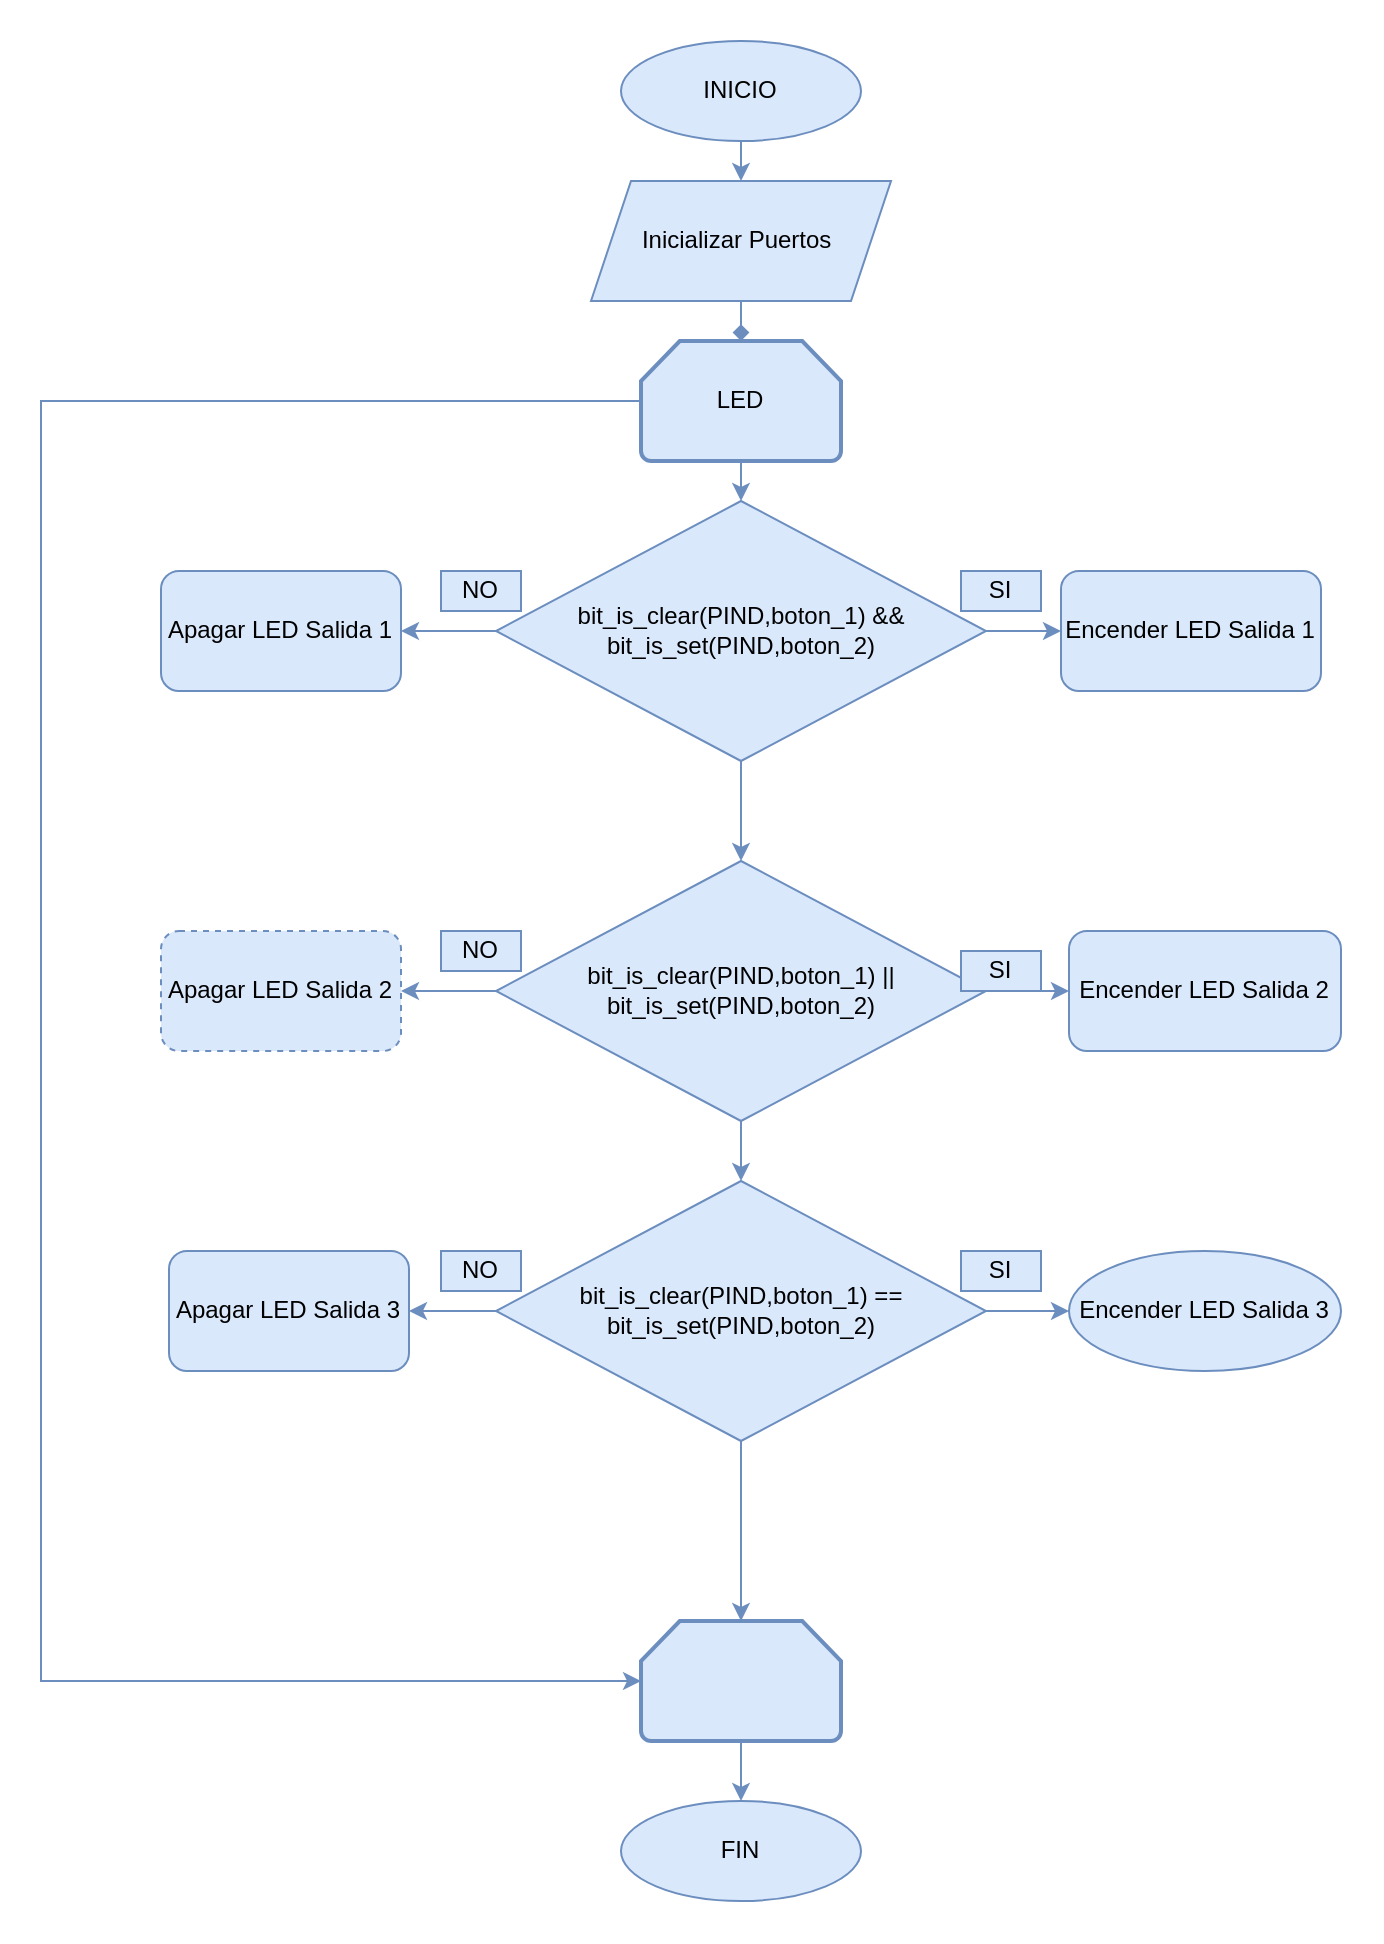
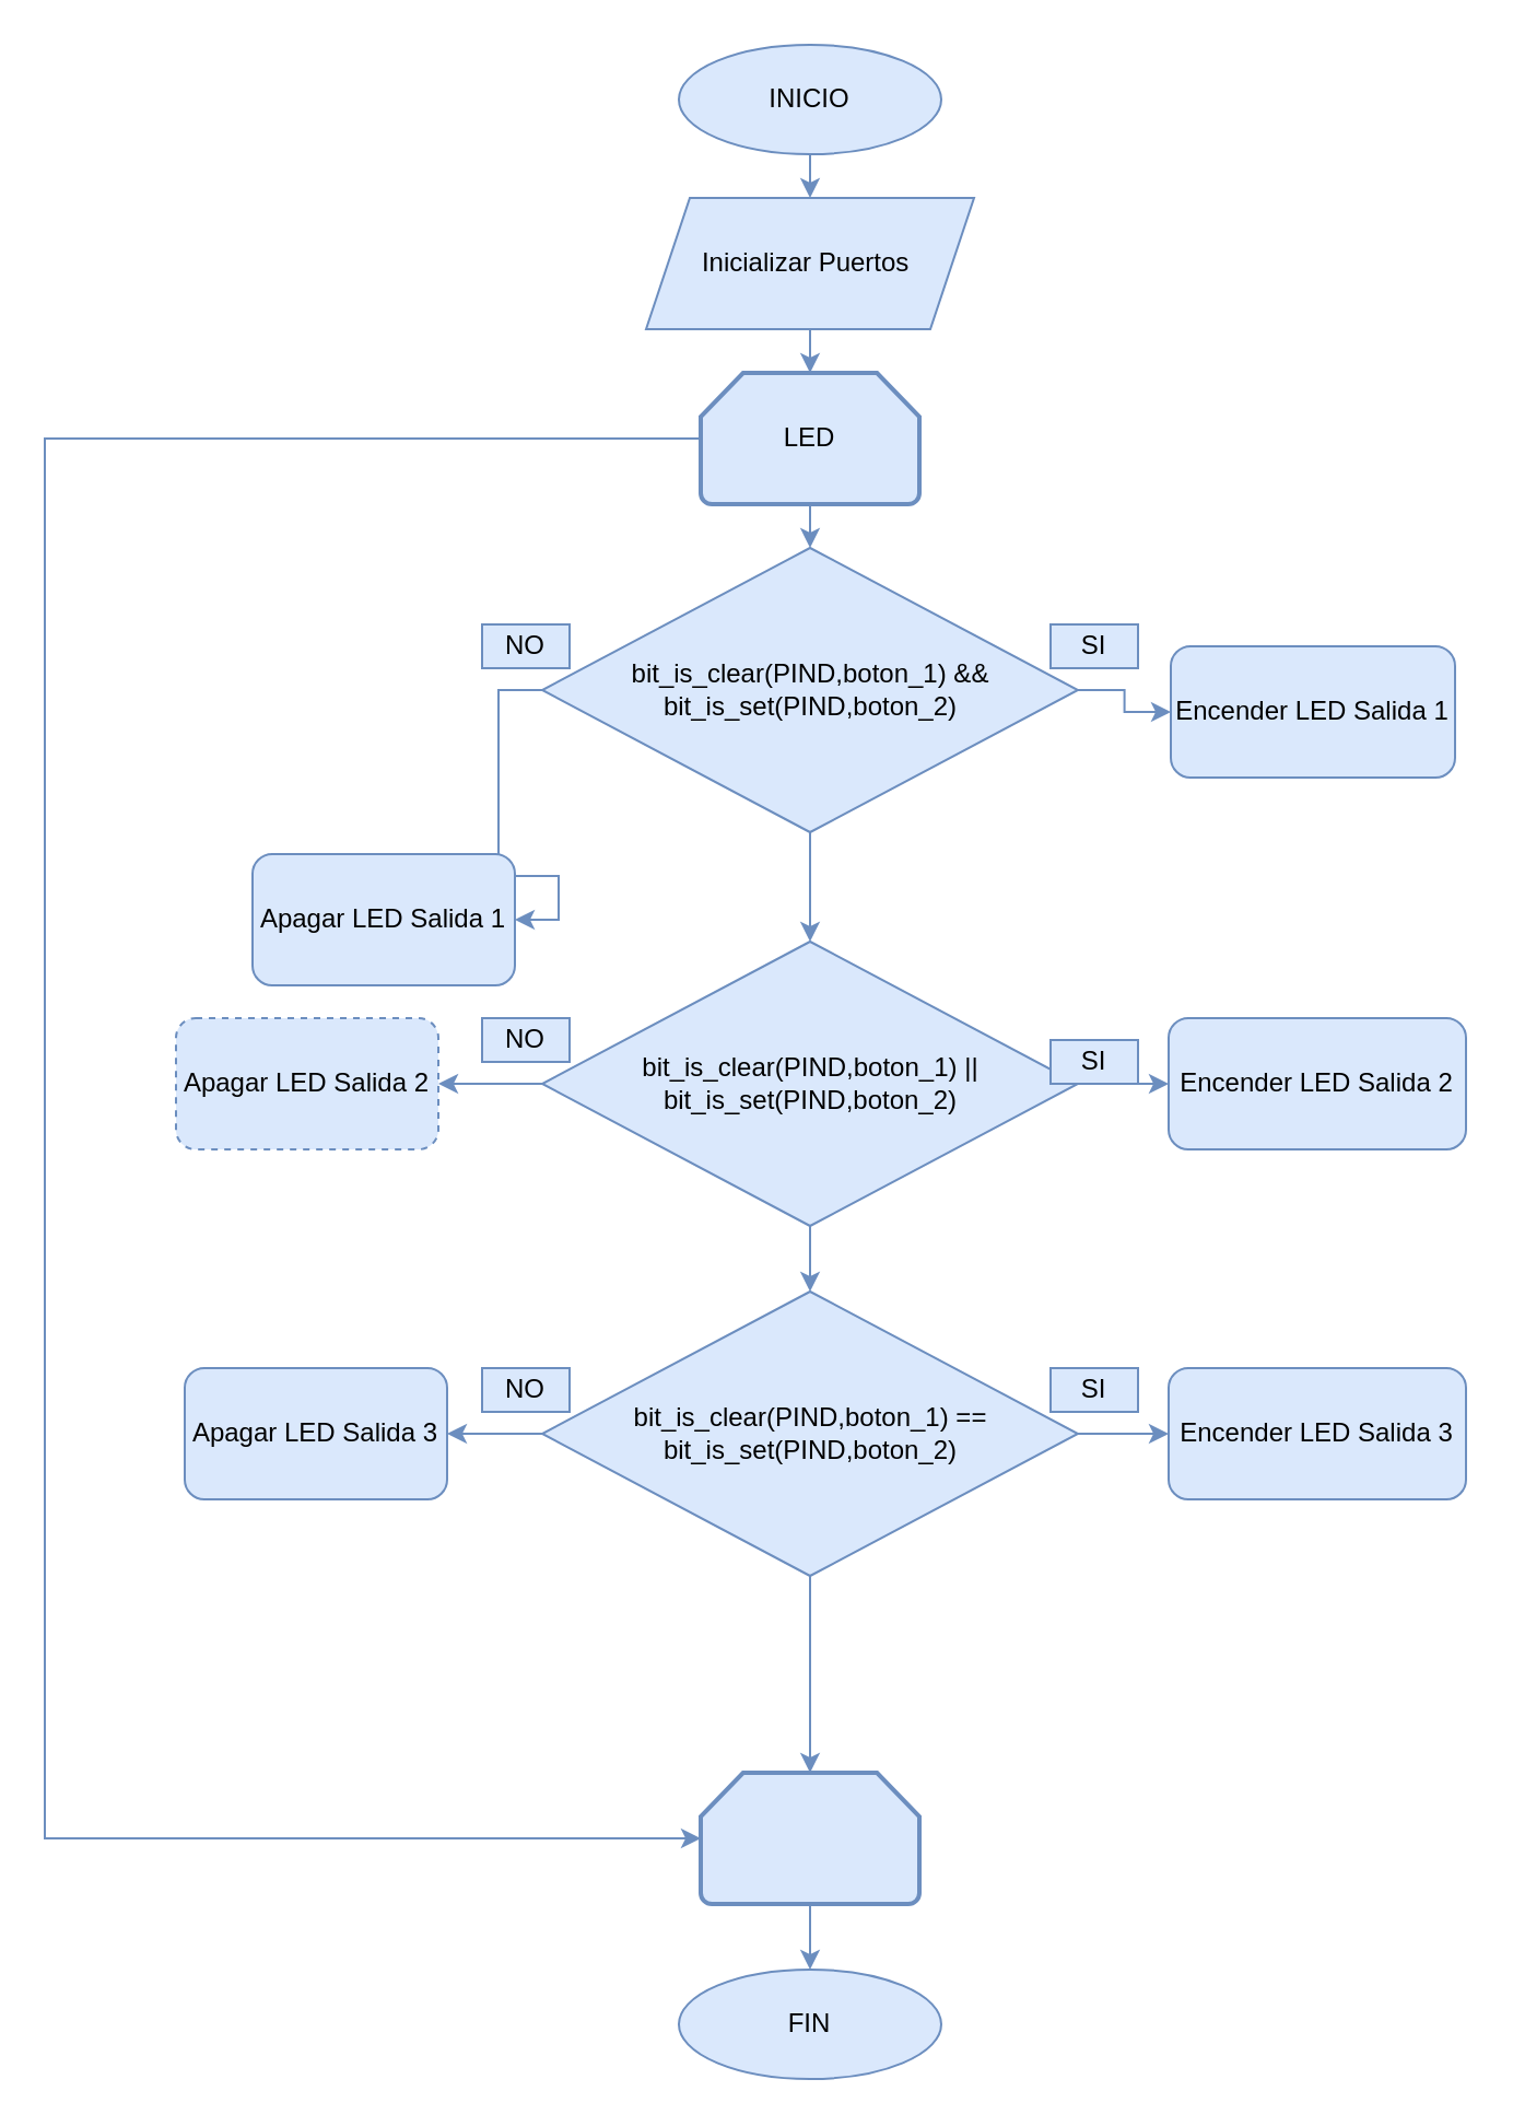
  <mxCell id="0" />
  <mxCell id="1" parent="0" />
  <mxCell id="2" style="edgeStyle=orthogonalEdgeStyle;rounded=0;orthogonalLoop=1;jettySize=auto;html=1;exitX=0.5;exitY=1;exitDx=0;exitDy=0;entryX=0.5;entryY=0;entryDx=0;entryDy=0;fillColor=#dae8fc;strokeColor=#6c8ebf;" parent="1" source="3" target="5" edge="1"><mxGeometry relative="1" as="geometry" /></mxCell>
  <mxCell id="3" value="INICIO" style="ellipse;whiteSpace=wrap;html=1;fillColor=#dae8fc;strokeColor=#6c8ebf;" parent="1" vertex="1"><mxGeometry x="310" y="20" width="120" height="50" as="geometry" /></mxCell>
- <mxCell id="4" style="edgeStyle=orthogonalEdgeStyle;rounded=0;orthogonalLoop=1;jettySize=auto;html=1;exitX=0.5;exitY=1;exitDx=0;exitDy=0;fillColor=#dae8fc;strokeColor=#6c8ebf;endArrow=diamond;" parent="1" source="5" target="8" edge="1"><mxGeometry relative="1" as="geometry" /></mxCell>
+ <mxCell id="4" style="edgeStyle=orthogonalEdgeStyle;rounded=0;orthogonalLoop=1;jettySize=auto;html=1;exitX=0.5;exitY=1;exitDx=0;exitDy=0;fillColor=#dae8fc;strokeColor=#6c8ebf;" parent="1" source="5" target="8" edge="1"><mxGeometry relative="1" as="geometry" /></mxCell>
  <mxCell id="5" value="Inicializar Puertos&amp;nbsp;&lt;br&gt;" style="shape=parallelogram;perimeter=parallelogramPerimeter;whiteSpace=wrap;html=1;fixedSize=1;fillColor=#dae8fc;strokeColor=#6c8ebf;" parent="1" vertex="1"><mxGeometry x="295" y="90" width="150" height="60" as="geometry" /></mxCell>
  <mxCell id="6" style="edgeStyle=orthogonalEdgeStyle;rounded=0;orthogonalLoop=1;jettySize=auto;html=1;exitX=0.5;exitY=1;exitDx=0;exitDy=0;exitPerimeter=0;entryX=0.5;entryY=0;entryDx=0;entryDy=0;fillColor=#dae8fc;strokeColor=#6c8ebf;" parent="1" source="8" edge="1"><mxGeometry relative="1" as="geometry"><mxPoint x="370" y="250" as="targetPoint" /></mxGeometry></mxCell>
  <mxCell id="7" style="edgeStyle=orthogonalEdgeStyle;rounded=0;orthogonalLoop=1;jettySize=auto;html=1;exitX=0;exitY=0.5;exitDx=0;exitDy=0;exitPerimeter=0;entryX=0;entryY=0.5;entryDx=0;entryDy=0;entryPerimeter=0;fillColor=#dae8fc;strokeColor=#6c8ebf;" edge="1" parent="1" source="8" target="10"><mxGeometry relative="1" as="geometry"><Array as="points"><mxPoint x="20" y="200" /><mxPoint x="20" y="840" /></Array></mxGeometry></mxCell>
  <mxCell id="8" value="LED" style="strokeWidth=2;html=1;shape=mxgraph.flowchart.loop_limit;whiteSpace=wrap;fillColor=#dae8fc;strokeColor=#6c8ebf;" parent="1" vertex="1"><mxGeometry x="320" y="170" width="100" height="60" as="geometry" /></mxCell>
  <mxCell id="9" style="edgeStyle=orthogonalEdgeStyle;rounded=0;orthogonalLoop=1;jettySize=auto;html=1;exitX=0.5;exitY=1;exitDx=0;exitDy=0;exitPerimeter=0;entryX=0.5;entryY=0;entryDx=0;entryDy=0;fillColor=#dae8fc;strokeColor=#6c8ebf;" parent="1" source="10" target="11" edge="1"><mxGeometry relative="1" as="geometry" /></mxCell>
  <mxCell id="10" value="" style="strokeWidth=2;html=1;shape=mxgraph.flowchart.loop_limit;whiteSpace=wrap;fillColor=#dae8fc;strokeColor=#6c8ebf;" parent="1" vertex="1"><mxGeometry x="320" y="810" width="100" height="60" as="geometry" /></mxCell>
  <mxCell id="11" value="FIN" style="ellipse;whiteSpace=wrap;html=1;fillColor=#dae8fc;strokeColor=#6c8ebf;" parent="1" vertex="1"><mxGeometry x="310" y="900" width="120" height="50" as="geometry" /></mxCell>
  <mxCell id="12" style="edgeStyle=orthogonalEdgeStyle;rounded=0;orthogonalLoop=1;jettySize=auto;html=1;exitX=1;exitY=0.5;exitDx=0;exitDy=0;entryX=0;entryY=0.5;entryDx=0;entryDy=0;fillColor=#dae8fc;strokeColor=#6c8ebf;" edge="1" parent="1" source="15" target="24"><mxGeometry relative="1" as="geometry" /></mxCell>
  <mxCell id="13" style="edgeStyle=orthogonalEdgeStyle;rounded=0;orthogonalLoop=1;jettySize=auto;html=1;exitX=0;exitY=0.5;exitDx=0;exitDy=0;entryX=1;entryY=0.5;entryDx=0;entryDy=0;fillColor=#dae8fc;strokeColor=#6c8ebf;" edge="1" parent="1" source="15" target="27"><mxGeometry relative="1" as="geometry" /></mxCell>
  <mxCell id="14" style="edgeStyle=orthogonalEdgeStyle;rounded=0;orthogonalLoop=1;jettySize=auto;html=1;exitX=0.5;exitY=1;exitDx=0;exitDy=0;entryX=0.5;entryY=0;entryDx=0;entryDy=0;fillColor=#dae8fc;strokeColor=#6c8ebf;" edge="1" parent="1" source="15" target="19"><mxGeometry relative="1" as="geometry" /></mxCell>
  <mxCell id="15" value="bit_is_clear(PIND,boton_1) &amp;amp;&amp;amp; bit_is_set(PIND,boton_2)" style="rhombus;whiteSpace=wrap;html=1;fillColor=#dae8fc;strokeColor=#6c8ebf;" vertex="1" parent="1"><mxGeometry x="247.5" y="250" width="245" height="130" as="geometry" /></mxCell>
  <mxCell id="16" style="edgeStyle=orthogonalEdgeStyle;rounded=0;orthogonalLoop=1;jettySize=auto;html=1;exitX=1;exitY=0.5;exitDx=0;exitDy=0;entryX=0;entryY=0.5;entryDx=0;entryDy=0;fillColor=#dae8fc;strokeColor=#6c8ebf;" edge="1" parent="1" source="19" target="25"><mxGeometry relative="1" as="geometry" /></mxCell>
  <mxCell id="17" style="edgeStyle=orthogonalEdgeStyle;rounded=0;orthogonalLoop=1;jettySize=auto;html=1;exitX=0;exitY=0.5;exitDx=0;exitDy=0;entryX=1;entryY=0.5;entryDx=0;entryDy=0;fillColor=#dae8fc;strokeColor=#6c8ebf;" edge="1" parent="1" source="19" target="28"><mxGeometry relative="1" as="geometry" /></mxCell>
  <mxCell id="18" style="edgeStyle=orthogonalEdgeStyle;rounded=0;orthogonalLoop=1;jettySize=auto;html=1;exitX=0.5;exitY=1;exitDx=0;exitDy=0;entryX=0.5;entryY=0;entryDx=0;entryDy=0;fillColor=#dae8fc;strokeColor=#6c8ebf;" edge="1" parent="1" source="19" target="23"><mxGeometry relative="1" as="geometry" /></mxCell>
  <mxCell id="19" value="bit_is_clear(PIND,boton_1) || bit_is_set(PIND,boton_2)" style="rhombus;whiteSpace=wrap;html=1;fillColor=#dae8fc;strokeColor=#6c8ebf;" vertex="1" parent="1"><mxGeometry x="247.5" y="430" width="245" height="130" as="geometry" /></mxCell>
  <mxCell id="20" style="edgeStyle=orthogonalEdgeStyle;rounded=0;orthogonalLoop=1;jettySize=auto;html=1;exitX=0;exitY=0.5;exitDx=0;exitDy=0;entryX=1;entryY=0.5;entryDx=0;entryDy=0;fillColor=#dae8fc;strokeColor=#6c8ebf;" edge="1" parent="1" source="23" target="29"><mxGeometry relative="1" as="geometry" /></mxCell>
  <mxCell id="21" style="edgeStyle=orthogonalEdgeStyle;rounded=0;orthogonalLoop=1;jettySize=auto;html=1;exitX=1;exitY=0.5;exitDx=0;exitDy=0;entryX=0;entryY=0.5;entryDx=0;entryDy=0;fillColor=#dae8fc;strokeColor=#6c8ebf;" edge="1" parent="1" source="23" target="26"><mxGeometry relative="1" as="geometry" /></mxCell>
  <mxCell id="22" style="edgeStyle=orthogonalEdgeStyle;rounded=0;orthogonalLoop=1;jettySize=auto;html=1;exitX=0.5;exitY=1;exitDx=0;exitDy=0;entryX=0.5;entryY=0;entryDx=0;entryDy=0;entryPerimeter=0;fillColor=#dae8fc;strokeColor=#6c8ebf;" edge="1" parent="1" source="23" target="10"><mxGeometry relative="1" as="geometry" /></mxCell>
  <mxCell id="23" value="bit_is_clear(PIND,boton_1) == bit_is_set(PIND,boton_2)" style="rhombus;whiteSpace=wrap;html=1;fillColor=#dae8fc;strokeColor=#6c8ebf;" vertex="1" parent="1"><mxGeometry x="247.5" y="590" width="245" height="130" as="geometry" /></mxCell>
- <mxCell id="24" value="Encender LED Salida 1" style="rounded=1;whiteSpace=wrap;html=1;fillColor=#dae8fc;strokeColor=#6c8ebf;" vertex="1" parent="1"><mxGeometry x="530" y="285" width="130" height="60" as="geometry" /></mxCell>
+ <mxCell id="24" value="Encender LED Salida 1" style="rounded=1;whiteSpace=wrap;html=1;fillColor=#dae8fc;strokeColor=#6c8ebf;" vertex="1" parent="1"><mxGeometry x="535" y="295" width="130" height="60" as="geometry" /></mxCell>
  <mxCell id="25" value="Encender LED Salida 2" style="rounded=1;whiteSpace=wrap;html=1;fillColor=#dae8fc;strokeColor=#6c8ebf;" vertex="1" parent="1"><mxGeometry x="534" y="465" width="136" height="60" as="geometry" /></mxCell>
- <mxCell id="26" value="Encender LED Salida 3" style="ellipse;whiteSpace=wrap;html=1;fillColor=#dae8fc;strokeColor=#6c8ebf;" vertex="1" parent="1"><mxGeometry x="534" y="625" width="136" height="60" as="geometry" /></mxCell>
- <mxCell id="27" value="Apagar LED Salida 1" style="rounded=1;whiteSpace=wrap;html=1;fillColor=#dae8fc;strokeColor=#6c8ebf;" vertex="1" parent="1"><mxGeometry x="80" y="285" width="120" height="60" as="geometry" /></mxCell>
+ <mxCell id="26" value="Encender LED Salida 3" style="rounded=1;whiteSpace=wrap;html=1;fillColor=#dae8fc;strokeColor=#6c8ebf;" vertex="1" parent="1"><mxGeometry x="534" y="625" width="136" height="60" as="geometry" /></mxCell>
+ <mxCell id="27" value="Apagar LED Salida 1" style="rounded=1;whiteSpace=wrap;html=1;fillColor=#dae8fc;strokeColor=#6c8ebf;" vertex="1" parent="1"><mxGeometry x="115" y="390" width="120" height="60" as="geometry" /></mxCell>
  <mxCell id="28" value="Apagar&amp;nbsp;LED Salida 2" style="rounded=1;whiteSpace=wrap;html=1;fillColor=#dae8fc;strokeColor=#6c8ebf;dashed=1;" vertex="1" parent="1"><mxGeometry x="80" y="465" width="120" height="60" as="geometry" /></mxCell>
  <mxCell id="29" value="Apagar&amp;nbsp;LED Salida 3" style="rounded=1;whiteSpace=wrap;html=1;fillColor=#dae8fc;strokeColor=#6c8ebf;" vertex="1" parent="1"><mxGeometry x="84" y="625" width="120" height="60" as="geometry" /></mxCell>
  <mxCell id="30" value="SI" style="text;html=1;strokeColor=#6c8ebf;fillColor=#dae8fc;align=center;verticalAlign=middle;whiteSpace=wrap;rounded=0;" vertex="1" parent="1"><mxGeometry x="480" y="285" width="40" height="20" as="geometry" /></mxCell>
  <mxCell id="31" value="SI" style="text;html=1;strokeColor=#6c8ebf;fillColor=#dae8fc;align=center;verticalAlign=middle;whiteSpace=wrap;rounded=0;" vertex="1" parent="1"><mxGeometry x="480" y="475" width="40" height="20" as="geometry" /></mxCell>
  <mxCell id="32" value="SI" style="text;html=1;strokeColor=#6c8ebf;fillColor=#dae8fc;align=center;verticalAlign=middle;whiteSpace=wrap;rounded=0;" vertex="1" parent="1"><mxGeometry x="480" y="625" width="40" height="20" as="geometry" /></mxCell>
  <mxCell id="33" value="NO" style="text;html=1;strokeColor=#6c8ebf;fillColor=#dae8fc;align=center;verticalAlign=middle;whiteSpace=wrap;rounded=0;" vertex="1" parent="1"><mxGeometry x="220" y="285" width="40" height="20" as="geometry" /></mxCell>
  <mxCell id="34" value="NO" style="text;html=1;strokeColor=#6c8ebf;fillColor=#dae8fc;align=center;verticalAlign=middle;whiteSpace=wrap;rounded=0;" vertex="1" parent="1"><mxGeometry x="220" y="465" width="40" height="20" as="geometry" /></mxCell>
  <mxCell id="35" value="NO" style="text;html=1;strokeColor=#6c8ebf;fillColor=#dae8fc;align=center;verticalAlign=middle;whiteSpace=wrap;rounded=0;" vertex="1" parent="1"><mxGeometry x="220" y="625" width="40" height="20" as="geometry" /></mxCell>
